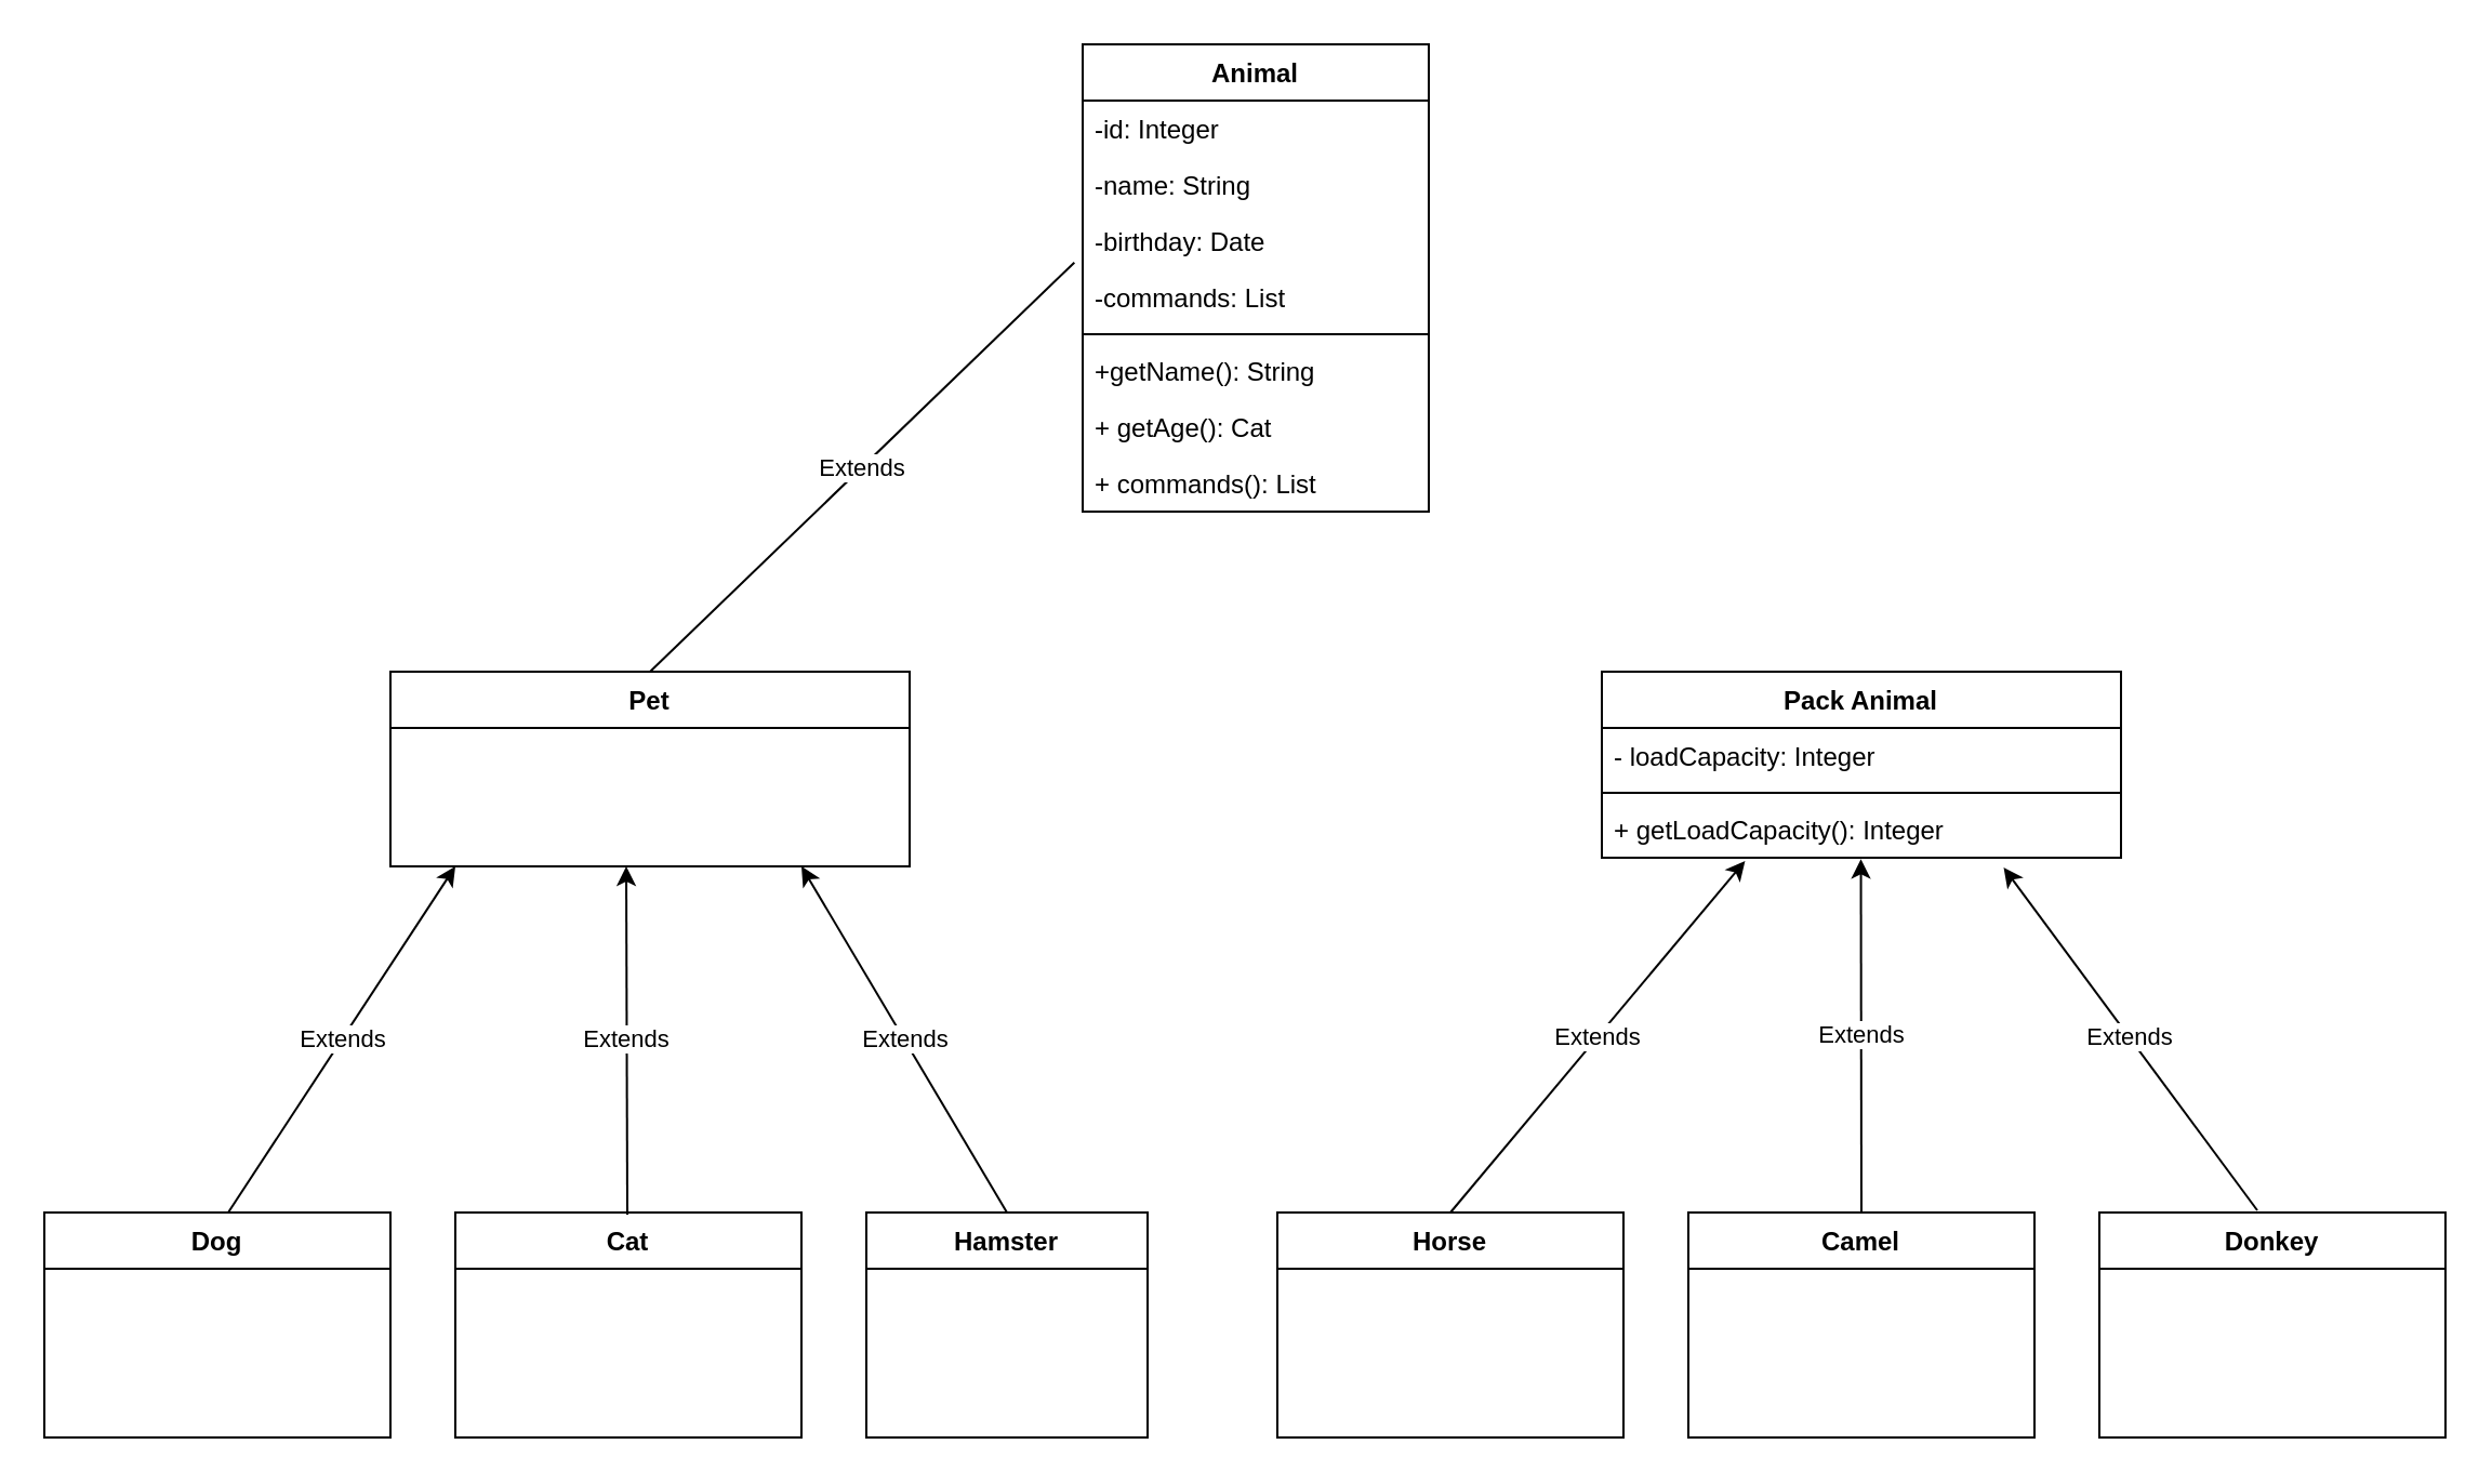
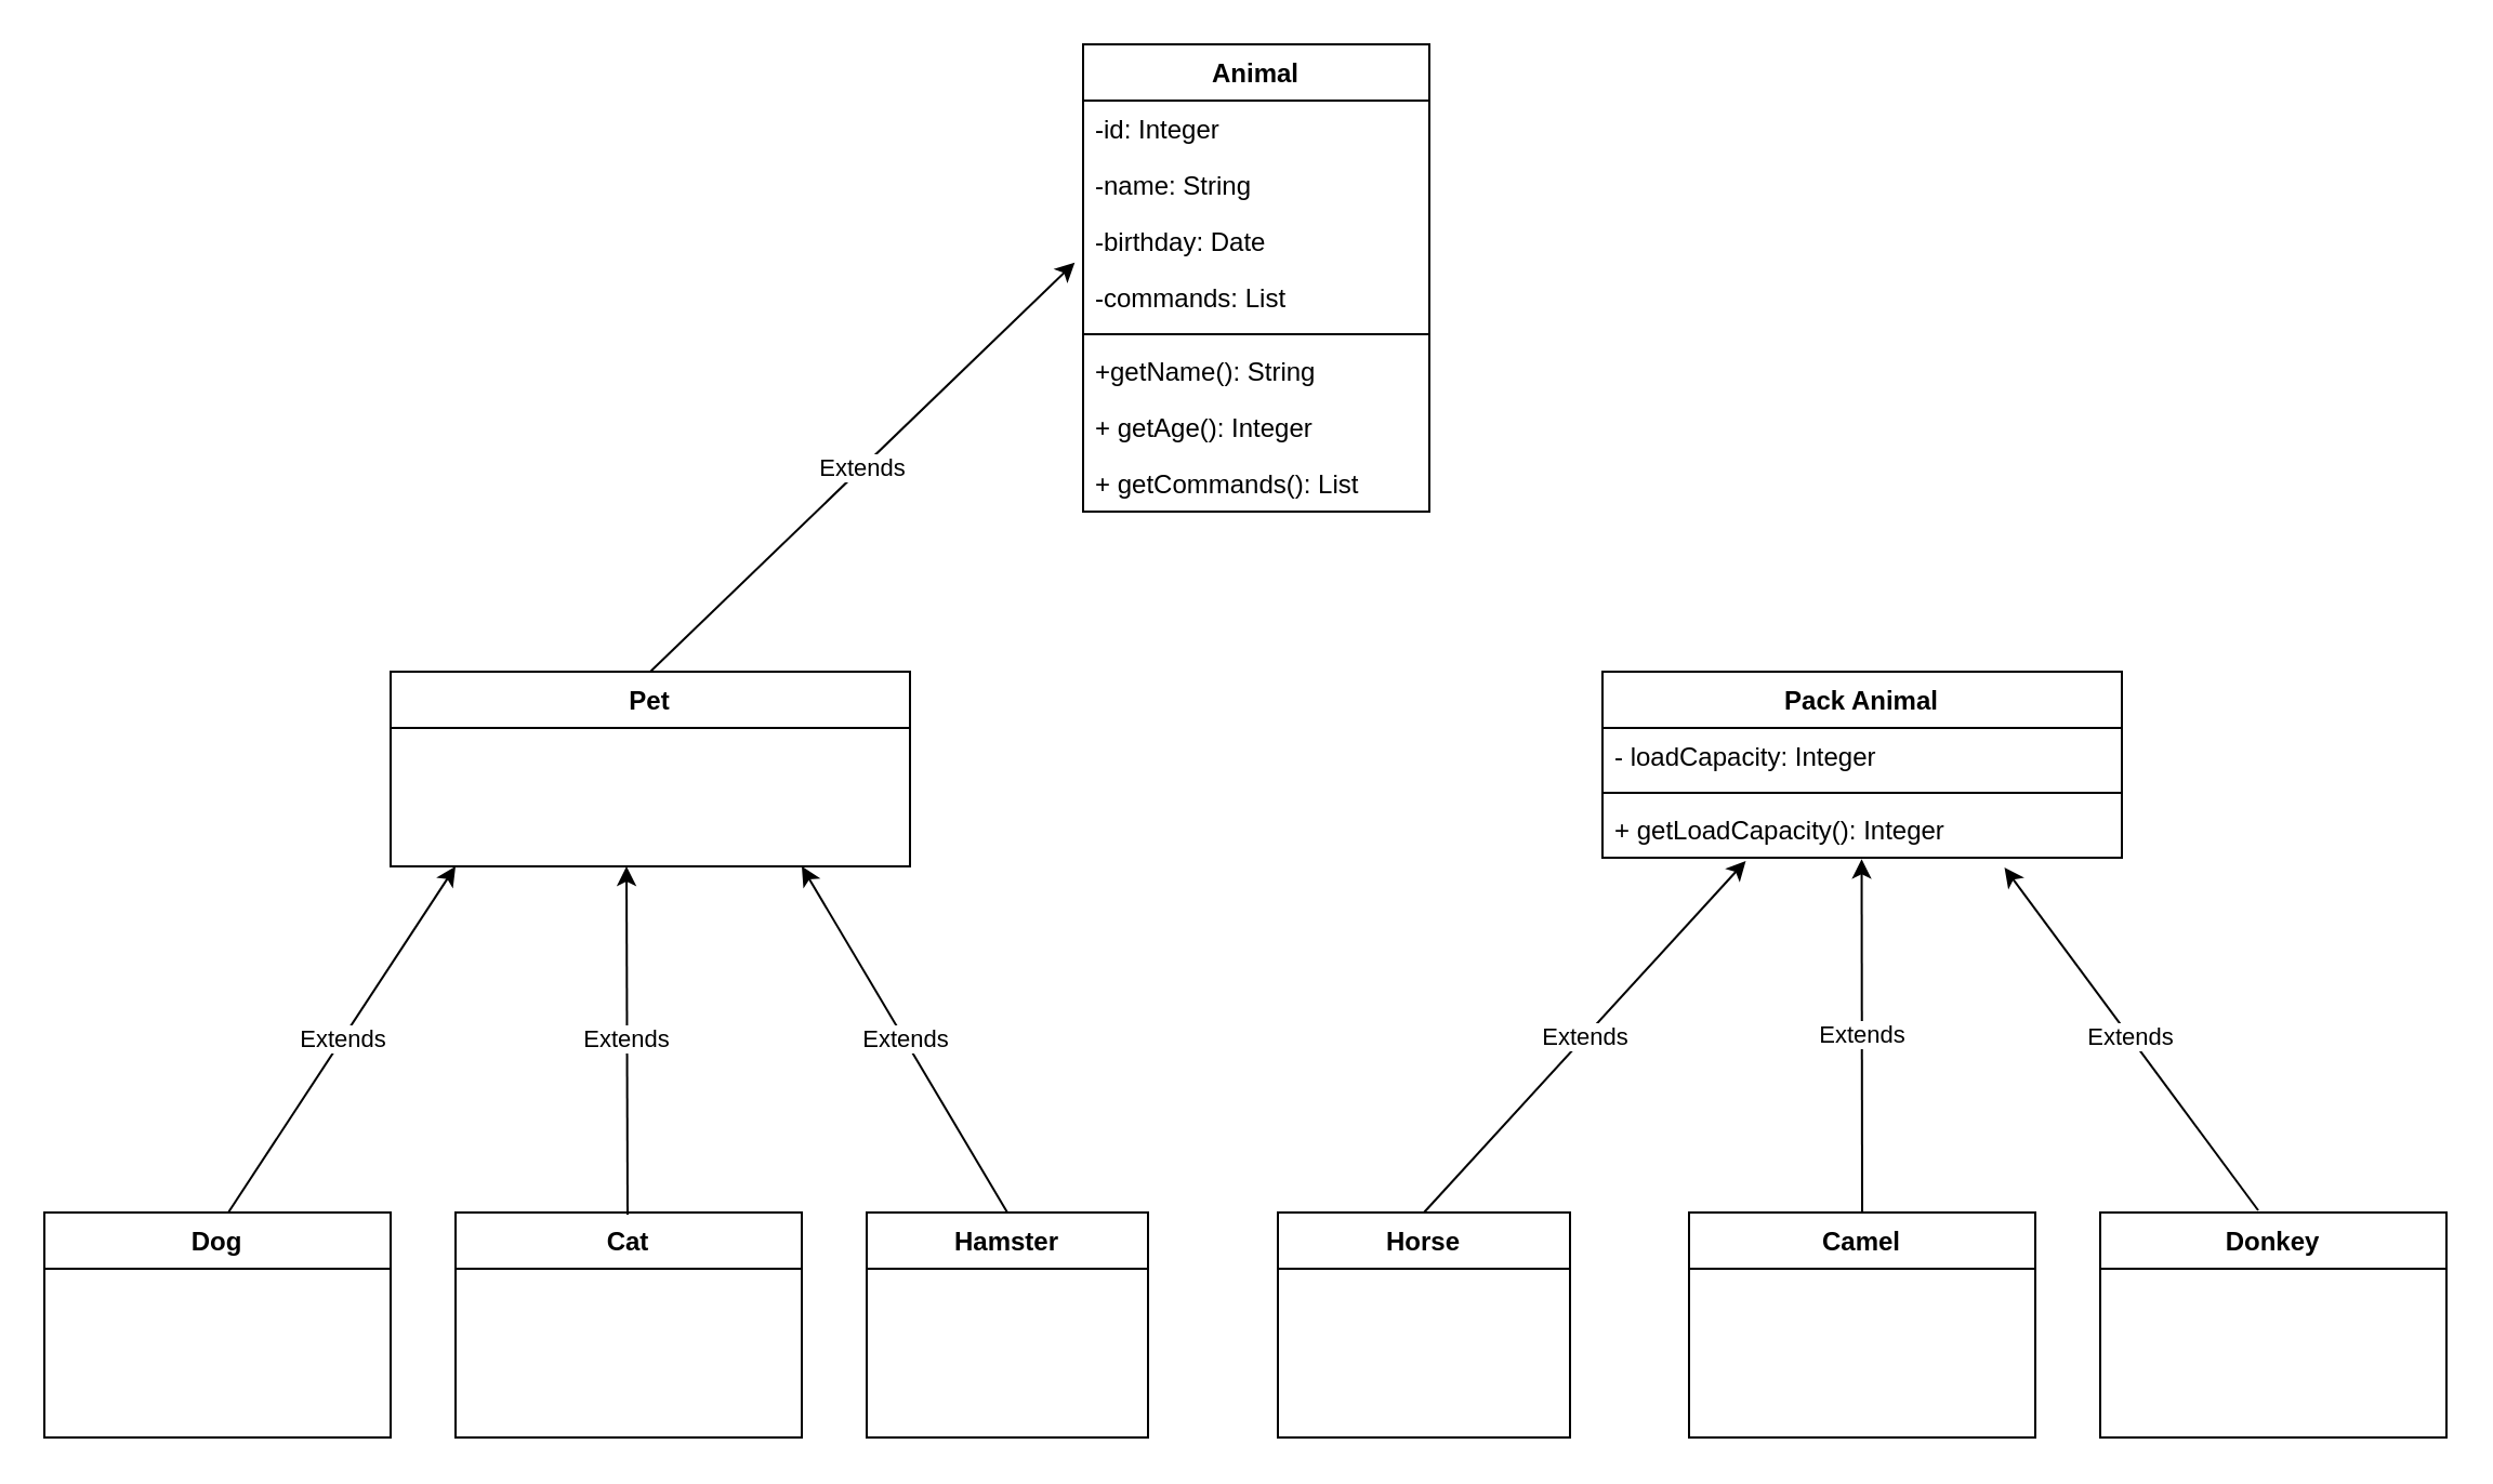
  <mxCell id="0" />
  <mxCell id="1" parent="0" />
  <mxCell id="2" value="Animal" style="swimlane;fontStyle=1;align=center;verticalAlign=top;childLayout=stackLayout;horizontal=1;startSize=26;horizontalStack=0;resizeParent=1;resizeParentMax=0;resizeLast=0;collapsible=1;marginBottom=0;" parent="1" vertex="1"><mxGeometry x="500" y="20" width="160" height="216" as="geometry"><mxRectangle x="330" y="90" width="80" height="30" as="alternateBounds" /></mxGeometry></mxCell>
  <mxCell id="3" value="-id: Integer" style="text;strokeColor=none;fillColor=none;align=left;verticalAlign=top;spacingLeft=4;spacingRight=4;overflow=hidden;rotatable=0;points=[[0,0.5],[1,0.5]];portConstraint=eastwest;" parent="2" vertex="1"><mxGeometry y="26" width="160" height="26" as="geometry" /></mxCell>
  <mxCell id="4" value="-name: String" style="text;strokeColor=none;fillColor=none;align=left;verticalAlign=top;spacingLeft=4;spacingRight=4;overflow=hidden;rotatable=0;points=[[0,0.5],[1,0.5]];portConstraint=eastwest;" parent="2" vertex="1"><mxGeometry y="52" width="160" height="26" as="geometry" /></mxCell>
  <mxCell id="5" value="-birthday: Date" style="text;strokeColor=none;fillColor=none;align=left;verticalAlign=top;spacingLeft=4;spacingRight=4;overflow=hidden;rotatable=0;points=[[0,0.5],[1,0.5]];portConstraint=eastwest;" parent="2" vertex="1"><mxGeometry y="78" width="160" height="26" as="geometry" /></mxCell>
  <mxCell id="6" value="-commands: List" style="text;strokeColor=none;fillColor=none;align=left;verticalAlign=top;spacingLeft=4;spacingRight=4;overflow=hidden;rotatable=0;points=[[0,0.5],[1,0.5]];portConstraint=eastwest;" parent="2" vertex="1"><mxGeometry y="104" width="160" height="26" as="geometry" /></mxCell>
  <mxCell id="7" value="" style="line;strokeWidth=1;fillColor=none;align=left;verticalAlign=middle;spacingTop=-1;spacingLeft=3;spacingRight=3;rotatable=0;labelPosition=right;points=[];portConstraint=eastwest;" parent="2" vertex="1"><mxGeometry y="130" width="160" height="8" as="geometry" /></mxCell>
  <mxCell id="8" value="+getName(): String" style="text;strokeColor=none;fillColor=none;align=left;verticalAlign=top;spacingLeft=4;spacingRight=4;overflow=hidden;rotatable=0;points=[[0,0.5],[1,0.5]];portConstraint=eastwest;" parent="2" vertex="1"><mxGeometry y="138" width="160" height="26" as="geometry" /></mxCell>
- <mxCell id="9" value="+ getAge(): Cat" style="text;strokeColor=none;fillColor=none;align=left;verticalAlign=top;spacingLeft=4;spacingRight=4;overflow=hidden;rotatable=0;points=[[0,0.5],[1,0.5]];portConstraint=eastwest;" parent="2" vertex="1"><mxGeometry y="164" width="160" height="26" as="geometry" /></mxCell>
- <mxCell id="10" value="+ commands(): List" style="text;strokeColor=none;fillColor=none;align=left;verticalAlign=top;spacingLeft=4;spacingRight=4;overflow=hidden;rotatable=0;points=[[0,0.5],[1,0.5]];portConstraint=eastwest;" parent="2" vertex="1"><mxGeometry y="190" width="160" height="26" as="geometry" /></mxCell>
+ <mxCell id="9" value="+ getAge(): Integer" style="text;strokeColor=none;fillColor=none;align=left;verticalAlign=top;spacingLeft=4;spacingRight=4;overflow=hidden;rotatable=0;points=[[0,0.5],[1,0.5]];portConstraint=eastwest;" parent="2" vertex="1"><mxGeometry y="164" width="160" height="26" as="geometry" /></mxCell>
+ <mxCell id="10" value="+ getCommands(): List" style="text;strokeColor=none;fillColor=none;align=left;verticalAlign=top;spacingLeft=4;spacingRight=4;overflow=hidden;rotatable=0;points=[[0,0.5],[1,0.5]];portConstraint=eastwest;" parent="2" vertex="1"><mxGeometry y="190" width="160" height="26" as="geometry" /></mxCell>
  <mxCell id="11" value="Pet" style="swimlane;fontStyle=1;align=center;verticalAlign=top;childLayout=stackLayout;horizontal=1;startSize=26;horizontalStack=0;resizeParent=1;resizeParentMax=0;resizeLast=0;collapsible=1;marginBottom=0;" parent="1" vertex="1"><mxGeometry x="180" y="310" width="240" height="90" as="geometry" /></mxCell>
  <mxCell id="12" value="Pack Animal" style="swimlane;fontStyle=1;align=center;verticalAlign=top;childLayout=stackLayout;horizontal=1;startSize=26;horizontalStack=0;resizeParent=1;resizeParentMax=0;resizeLast=0;collapsible=1;marginBottom=0;" parent="1" vertex="1"><mxGeometry x="740" y="310" width="240" height="86" as="geometry" /></mxCell>
  <mxCell id="13" value="- loadCapacity: Integer" style="text;strokeColor=none;fillColor=none;align=left;verticalAlign=top;spacingLeft=4;spacingRight=4;overflow=hidden;rotatable=0;points=[[0,0.5],[1,0.5]];portConstraint=eastwest;" parent="12" vertex="1"><mxGeometry y="26" width="240" height="26" as="geometry" /></mxCell>
  <mxCell id="14" value="" style="line;strokeWidth=1;fillColor=none;align=left;verticalAlign=middle;spacingTop=-1;spacingLeft=3;spacingRight=3;rotatable=0;labelPosition=right;points=[];portConstraint=eastwest;" parent="12" vertex="1"><mxGeometry y="52" width="240" height="8" as="geometry" /></mxCell>
  <mxCell id="15" value="+ getLoadCapacity(): Integer" style="text;strokeColor=none;fillColor=none;align=left;verticalAlign=top;spacingLeft=4;spacingRight=4;overflow=hidden;rotatable=0;points=[[0,0.5],[1,0.5]];portConstraint=eastwest;" parent="12" vertex="1"><mxGeometry y="60" width="240" height="26" as="geometry" /></mxCell>
- <mxCell id="16" value="Horse" style="swimlane;fontStyle=1;align=center;verticalAlign=top;childLayout=stackLayout;horizontal=1;startSize=26;horizontalStack=0;resizeParent=1;resizeParentMax=0;resizeLast=0;collapsible=1;marginBottom=0;" parent="1" vertex="1"><mxGeometry x="590" y="560" width="160" height="104" as="geometry" /></mxCell>
+ <mxCell id="16" value="Horse" style="swimlane;fontStyle=1;align=center;verticalAlign=top;childLayout=stackLayout;horizontal=1;startSize=26;horizontalStack=0;resizeParent=1;resizeParentMax=0;resizeLast=0;collapsible=1;marginBottom=0;" parent="1" vertex="1"><mxGeometry x="590" y="560" width="135" height="104" as="geometry" /></mxCell>
  <mxCell id="17" value="Extends" style="endArrow=classic;html=1;rounded=0;exitX=0.5;exitY=0;exitDx=0;exitDy=0;entryX=0.499;entryY=0.948;entryDx=0;entryDy=0;entryPerimeter=0;" parent="1" edge="1"><mxGeometry x="0.006" width="50" height="50" relative="1" as="geometry"><mxPoint x="860" y="560" as="sourcePoint" /><mxPoint x="859.76" y="396.648" as="targetPoint" /><mxPoint as="offset" /></mxGeometry></mxCell>
  <mxCell id="18" value="Extends" style="endArrow=classic;html=1;rounded=0;exitX=0.5;exitY=0;exitDx=0;exitDy=0;entryX=0.276;entryY=1.056;entryDx=0;entryDy=0;entryPerimeter=0;" parent="1" source="16" target="15" edge="1"><mxGeometry width="50" height="50" relative="1" as="geometry"><mxPoint x="661.5" y="540" as="sourcePoint" /><mxPoint x="774.8" y="402.368" as="targetPoint" /></mxGeometry></mxCell>
  <mxCell id="19" value="Extends" style="endArrow=classic;html=1;rounded=0;exitX=0.5;exitY=0;exitDx=0;exitDy=0;entryX=0.774;entryY=1.098;entryDx=0;entryDy=0;entryPerimeter=0;" parent="1" edge="1"><mxGeometry width="50" height="50" relative="1" as="geometry"><mxPoint x="1043" y="559" as="sourcePoint" /><mxPoint x="925.76" y="400.548" as="targetPoint" /></mxGeometry></mxCell>
  <mxCell id="20" value="Camel" style="swimlane;fontStyle=1;align=center;verticalAlign=top;childLayout=stackLayout;horizontal=1;startSize=26;horizontalStack=0;resizeParent=1;resizeParentMax=0;resizeLast=0;collapsible=1;marginBottom=0;" parent="1" vertex="1"><mxGeometry x="780" y="560" width="160" height="104" as="geometry" /></mxCell>
  <mxCell id="21" value="Donkey" style="swimlane;fontStyle=1;align=center;verticalAlign=top;childLayout=stackLayout;horizontal=1;startSize=26;horizontalStack=0;resizeParent=1;resizeParentMax=0;resizeLast=0;collapsible=1;marginBottom=0;" parent="1" vertex="1"><mxGeometry x="970" y="560" width="160" height="104" as="geometry" /></mxCell>
  <mxCell id="22" value="Hamster" style="swimlane;fontStyle=1;align=center;verticalAlign=top;childLayout=stackLayout;horizontal=1;startSize=26;horizontalStack=0;resizeParent=1;resizeParentMax=0;resizeLast=0;collapsible=1;marginBottom=0;" parent="1" vertex="1"><mxGeometry x="400" y="560" width="130" height="104" as="geometry" /></mxCell>
  <mxCell id="23" value="Cat" style="swimlane;fontStyle=1;align=center;verticalAlign=top;childLayout=stackLayout;horizontal=1;startSize=26;horizontalStack=0;resizeParent=1;resizeParentMax=0;resizeLast=0;collapsible=1;marginBottom=0;" parent="1" vertex="1"><mxGeometry x="210" y="560" width="160" height="104" as="geometry" /></mxCell>
  <mxCell id="24" value="Dog" style="swimlane;fontStyle=1;align=center;verticalAlign=top;childLayout=stackLayout;horizontal=1;startSize=26;horizontalStack=0;resizeParent=1;resizeParentMax=0;resizeLast=0;collapsible=1;marginBottom=0;" parent="1" vertex="1"><mxGeometry x="20" y="560" width="160" height="104" as="geometry" /></mxCell>
  <mxCell id="25" value="Extends" style="endArrow=classic;html=1;rounded=0;exitX=0.5;exitY=0;exitDx=0;exitDy=0;" parent="1" edge="1"><mxGeometry width="50" height="50" relative="1" as="geometry"><mxPoint x="105" y="560" as="sourcePoint" /><mxPoint x="210" y="400" as="targetPoint" /></mxGeometry></mxCell>
  <mxCell id="26" value="Extends" style="endArrow=classic;html=1;rounded=0;exitX=0.5;exitY=0;exitDx=0;exitDy=0;" parent="1" edge="1"><mxGeometry x="0.006" width="50" height="50" relative="1" as="geometry"><mxPoint x="289.5" y="561" as="sourcePoint" /><mxPoint x="289" y="400" as="targetPoint" /><mxPoint as="offset" /></mxGeometry></mxCell>
  <mxCell id="27" value="Extends" style="endArrow=classic;html=1;rounded=0;exitX=0.5;exitY=0;exitDx=0;exitDy=0;" parent="1" source="22" edge="1"><mxGeometry width="50" height="50" relative="1" as="geometry"><mxPoint x="467" y="536" as="sourcePoint" /><mxPoint x="370" y="400" as="targetPoint" /></mxGeometry></mxCell>
- <mxCell id="28" value="Extends" style="endArrow=none;html=1;rounded=0;exitX=0.5;exitY=0;exitDx=0;exitDy=0;entryX=-0.024;entryY=0.878;entryDx=0;entryDy=0;entryPerimeter=0;" parent="1" source="11" target="5" edge="1"><mxGeometry width="50" height="50" relative="1" as="geometry"><mxPoint x="282" y="270" as="sourcePoint" /><mxPoint x="400" y="144" as="targetPoint" /></mxGeometry></mxCell>
+ <mxCell id="28" value="Extends" style="endArrow=classic;html=1;rounded=0;exitX=0.5;exitY=0;exitDx=0;exitDy=0;entryX=-0.024;entryY=0.878;entryDx=0;entryDy=0;entryPerimeter=0;" parent="1" source="11" target="5" edge="1"><mxGeometry width="50" height="50" relative="1" as="geometry"><mxPoint x="282" y="270" as="sourcePoint" /><mxPoint x="400" y="144" as="targetPoint" /></mxGeometry></mxCell>
